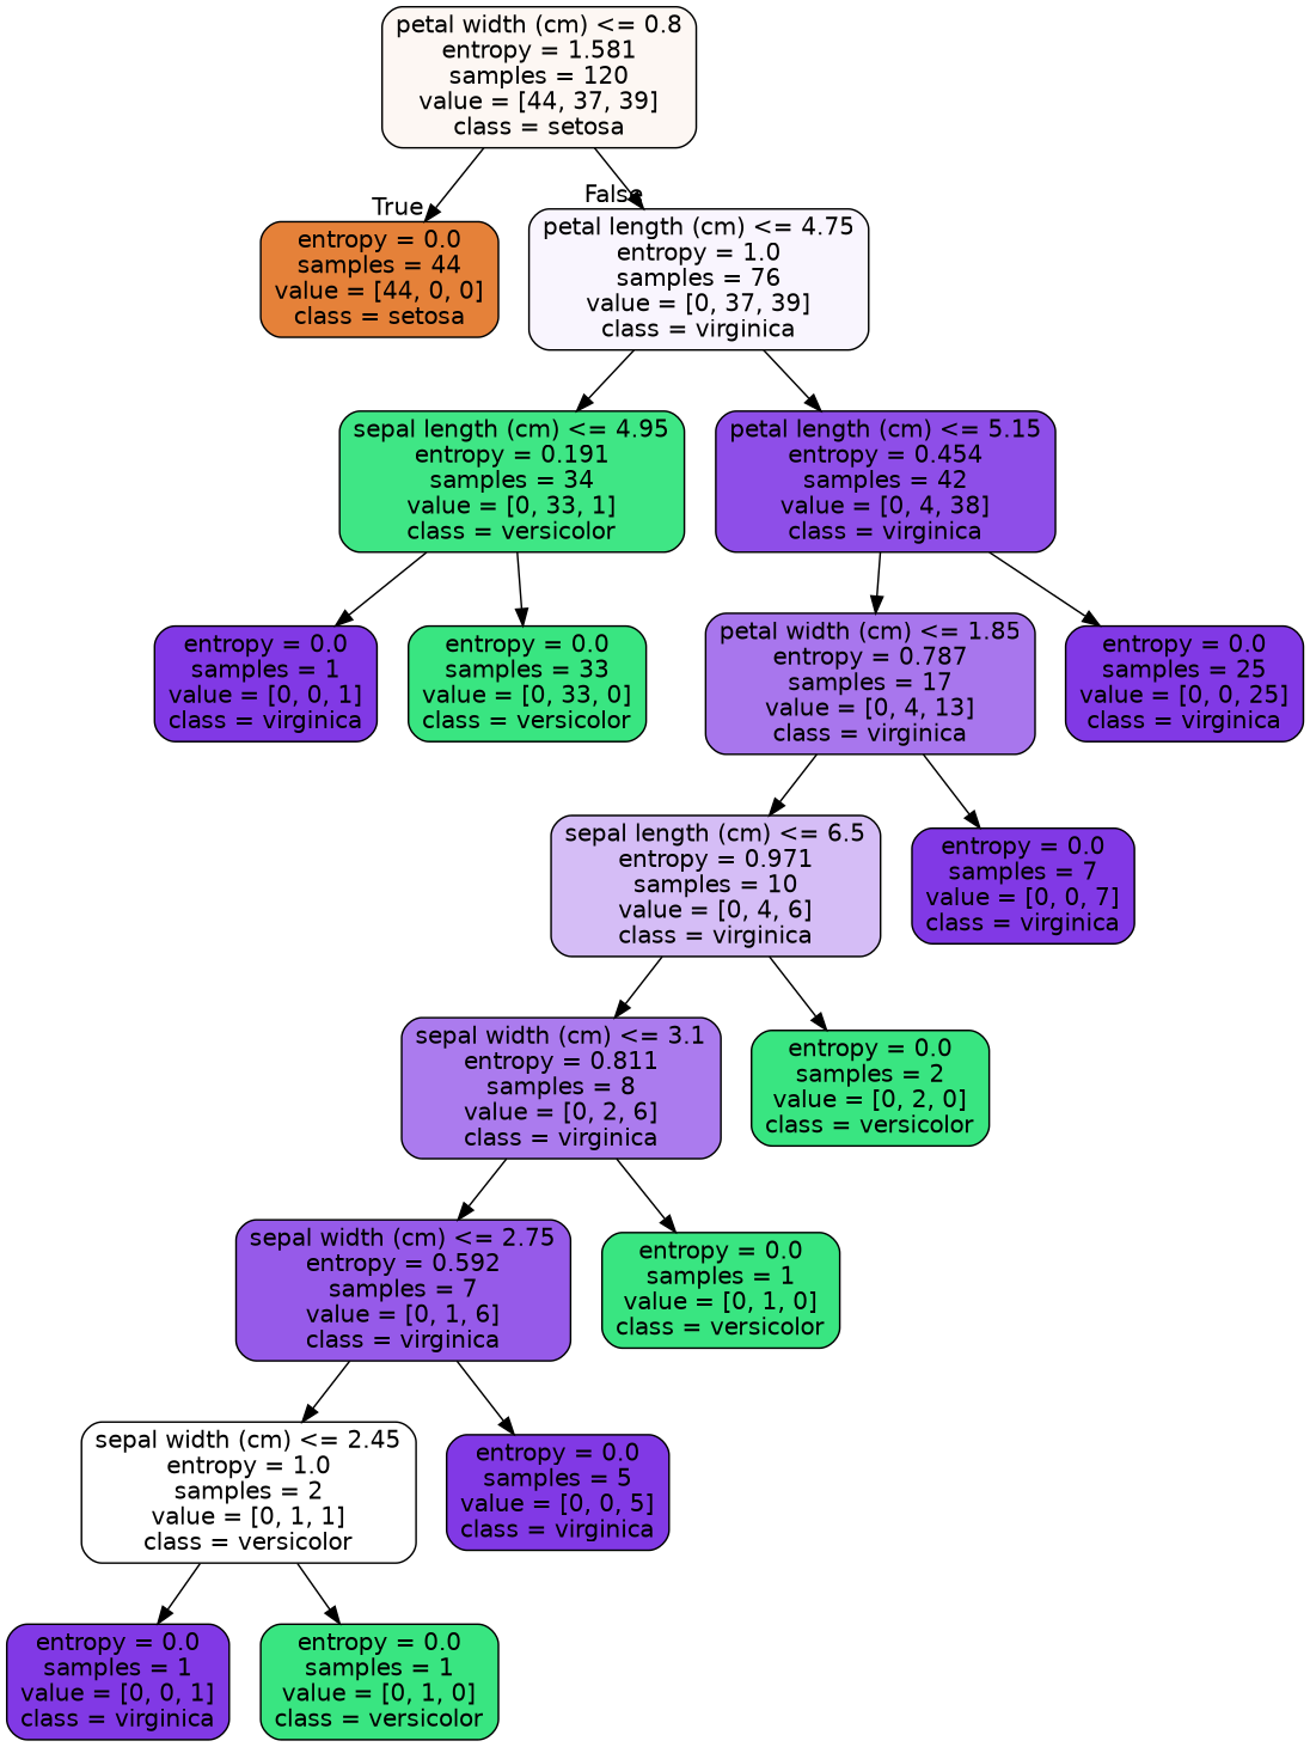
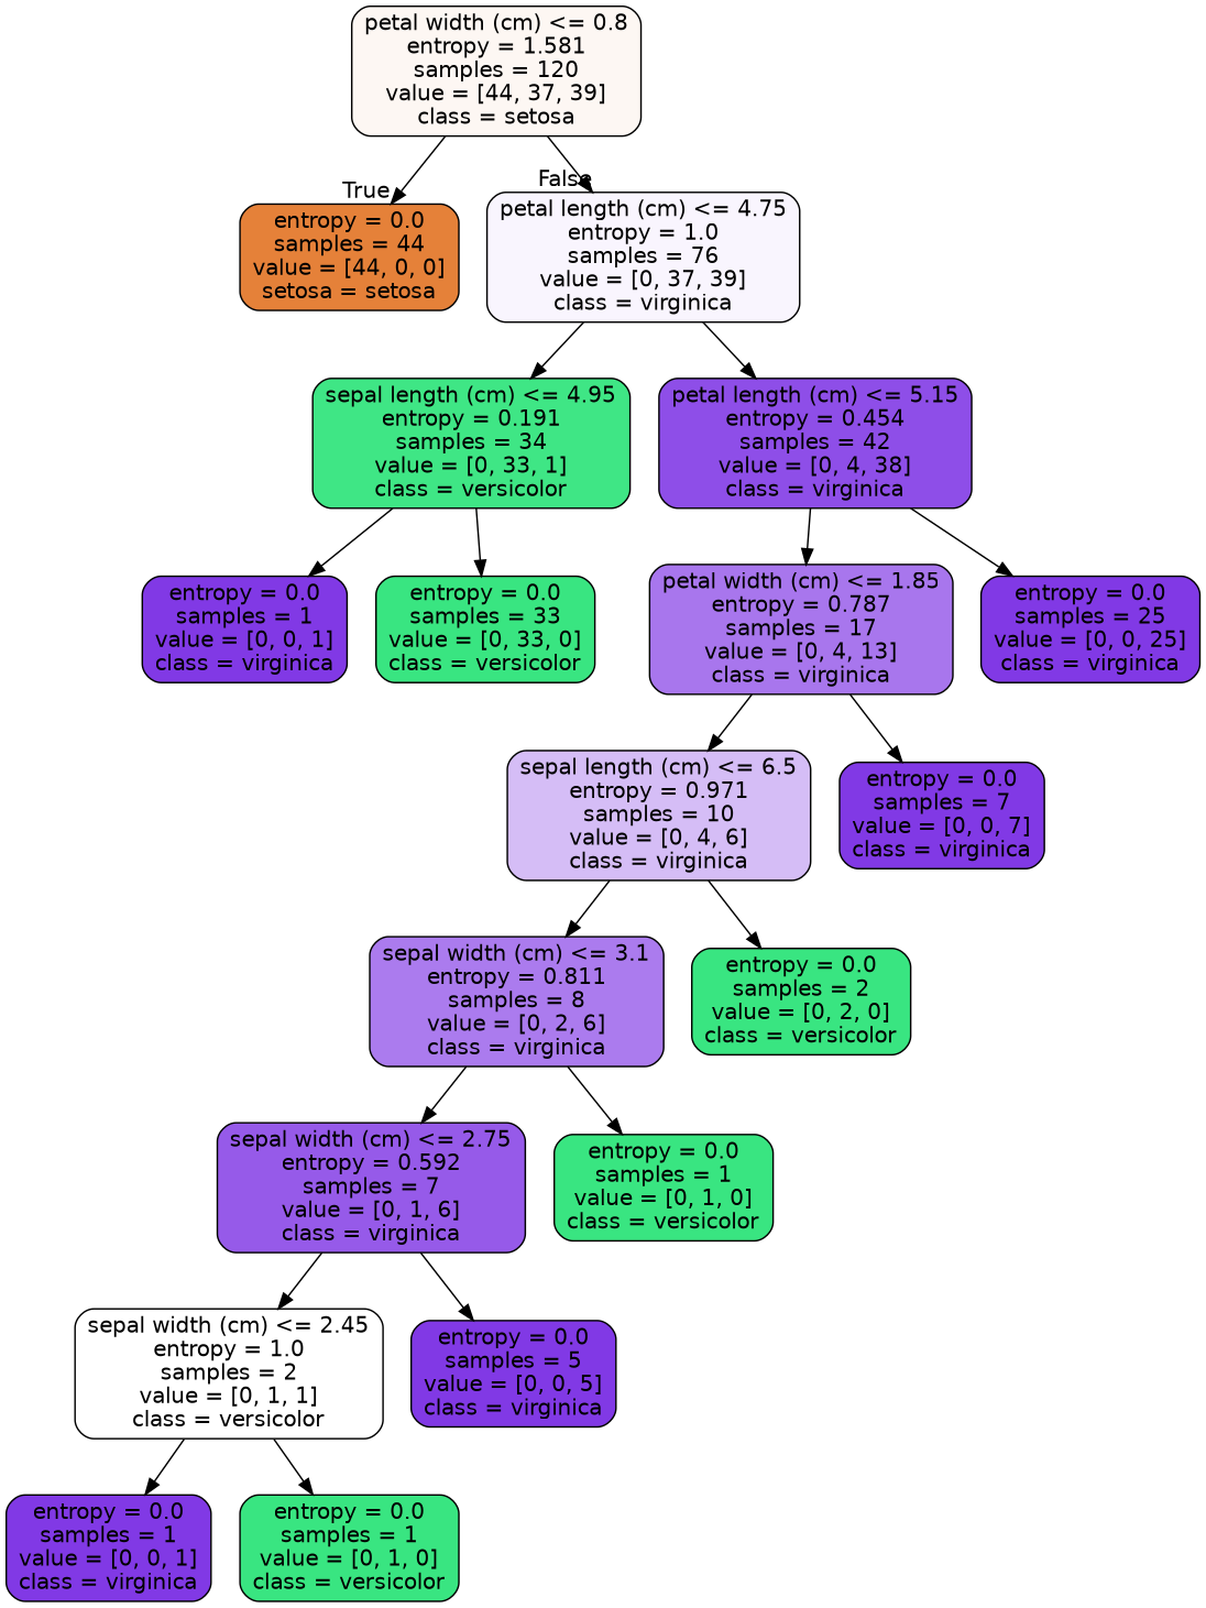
  digraph {
    node [color=black fillcolor="#8139e5" fontname=helvetica shape=box style="filled, rounded"]
    edge [fontname=helvetica]
    n1 [fillcolor="#fdf7f3" label="petal width (cm) <= 0.8\nentropy = 1.581\nsamples = 120\nvalue = [44, 37, 39]\nclass = setosa"]
-   n2 [fillcolor="#e58139" label="entropy = 0.0\nsamples = 44\nvalue = [44, 0, 0]\nclass = setosa"]
+   n2 [fillcolor="#e58139" label="entropy = 0.0\nsamples = 44\nvalue = [44, 0, 0]\nsetosa = setosa"]
    n3 [fillcolor="#f9f5fe" label="petal length (cm) <= 4.75\nentropy = 1.0\nsamples = 76\nvalue = [0, 37, 39]\nclass = virginica"]
    n4 [fillcolor="#3fe685" label="sepal length (cm) <= 4.95\nentropy = 0.191\nsamples = 34\nvalue = [0, 33, 1]\nclass = versicolor"]
    n5 [fillcolor="#8e4ee8" label="petal length (cm) <= 5.15\nentropy = 0.454\nsamples = 42\nvalue = [0, 4, 38]\nclass = virginica"]
    n6 [label="entropy = 0.0\nsamples = 1\nvalue = [0, 0, 1]\nclass = virginica"]
    n7 [fillcolor="#39e581" label="entropy = 0.0\nsamples = 33\nvalue = [0, 33, 0]\nclass = versicolor"]
    n8 [fillcolor="#a876ed" label="petal width (cm) <= 1.85\nentropy = 0.787\nsamples = 17\nvalue = [0, 4, 13]\nclass = virginica"]
    n9 [label="entropy = 0.0\nsamples = 25\nvalue = [0, 0, 25]\nclass = virginica"]
    n10 [fillcolor="#d5bdf6" label="sepal length (cm) <= 6.5\nentropy = 0.971\nsamples = 10\nvalue = [0, 4, 6]\nclass = virginica"]
    n11 [label="entropy = 0.0\nsamples = 7\nvalue = [0, 0, 7]\nclass = virginica"]
    n12 [fillcolor="#ab7bee" label="sepal width (cm) <= 3.1\nentropy = 0.811\nsamples = 8\nvalue = [0, 2, 6]\nclass = virginica"]
    n13 [fillcolor="#39e581" label="entropy = 0.0\nsamples = 2\nvalue = [0, 2, 0]\nclass = versicolor"]
    n14 [fillcolor="#965ae9" label="sepal width (cm) <= 2.75\nentropy = 0.592\nsamples = 7\nvalue = [0, 1, 6]\nclass = virginica"]
    n15 [fillcolor="#39e581" label="entropy = 0.0\nsamples = 1\nvalue = [0, 1, 0]\nclass = versicolor"]
    n16 [fillcolor="#ffffff" label="sepal width (cm) <= 2.45\nentropy = 1.0\nsamples = 2\nvalue = [0, 1, 1]\nclass = versicolor"]
    n17 [label="entropy = 0.0\nsamples = 5\nvalue = [0, 0, 5]\nclass = virginica"]
    n18 [label="entropy = 0.0\nsamples = 1\nvalue = [0, 0, 1]\nclass = virginica"]
    n19 [fillcolor="#39e581" label="entropy = 0.0\nsamples = 1\nvalue = [0, 1, 0]\nclass = versicolor"]
    n1 -> n2 [headlabel=True labelangle=45 labeldistance=2.5]
    n1 -> n3 [headlabel=False labelangle=-45 labeldistance=2.5]
    n3 -> n4
    n3 -> n5
    n4 -> n6
    n4 -> n7
    n5 -> n8
    n5 -> n9
    n8 -> n10
    n8 -> n11
    n10 -> n12
    n10 -> n13
    n12 -> n14
    n12 -> n15
    n14 -> n16
    n14 -> n17
    n16 -> n18
    n16 -> n19
  }
